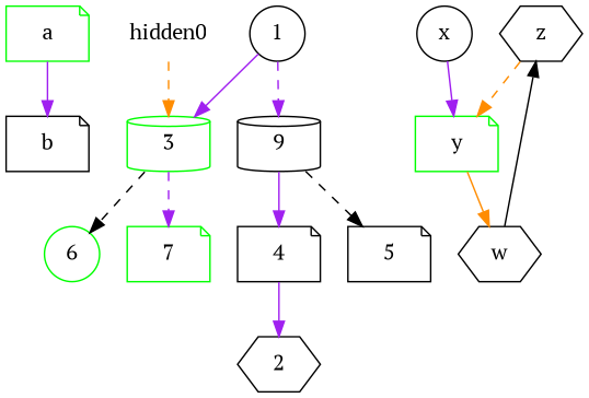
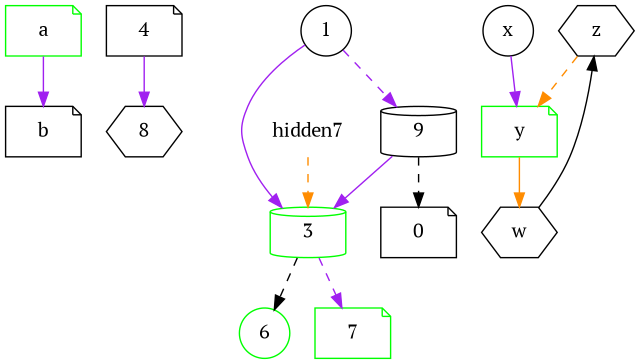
  digraph {
    fontname="PT Serif"
    node [fontname="PT Serif" shape=note]
    edge [color=purple fontname="PT Serif" style=solid]
    a [color=green]
    b
-   8 [shape=hexagon label=2]
+   8 [shape=hexagon]
    4
    3 [color=green shape=cylinder]
    6 [color=green shape=circle]
    7 [color=green]
    n8 [label=9 shape=cylinder]
-   5
+   5 [label=0]
    1 [shape=circle]
    z [shape=hexagon]
    y [color=green]
    w [shape=hexagon]
    x [shape=circle]
-   hidden0 [shape=plaintext]
+   hidden0 [shape=plaintext label=hidden7]
    a -> b
    4 -> 8
    3 -> 6 [color=black style=dashed]
    3 -> 7 [style=dashed]
-   n8 -> 4
+   n8 -> 3
    n8 -> 5 [color=black style=dashed]
    1 -> 3
    1 -> n8 [style=dashed]
    z -> y [color=darkorange style=dashed]
    y -> w [color=darkorange]
    w -> z [color=black]
    x -> y
    hidden0 -> 3 [color=darkorange style=dashed]
  }
